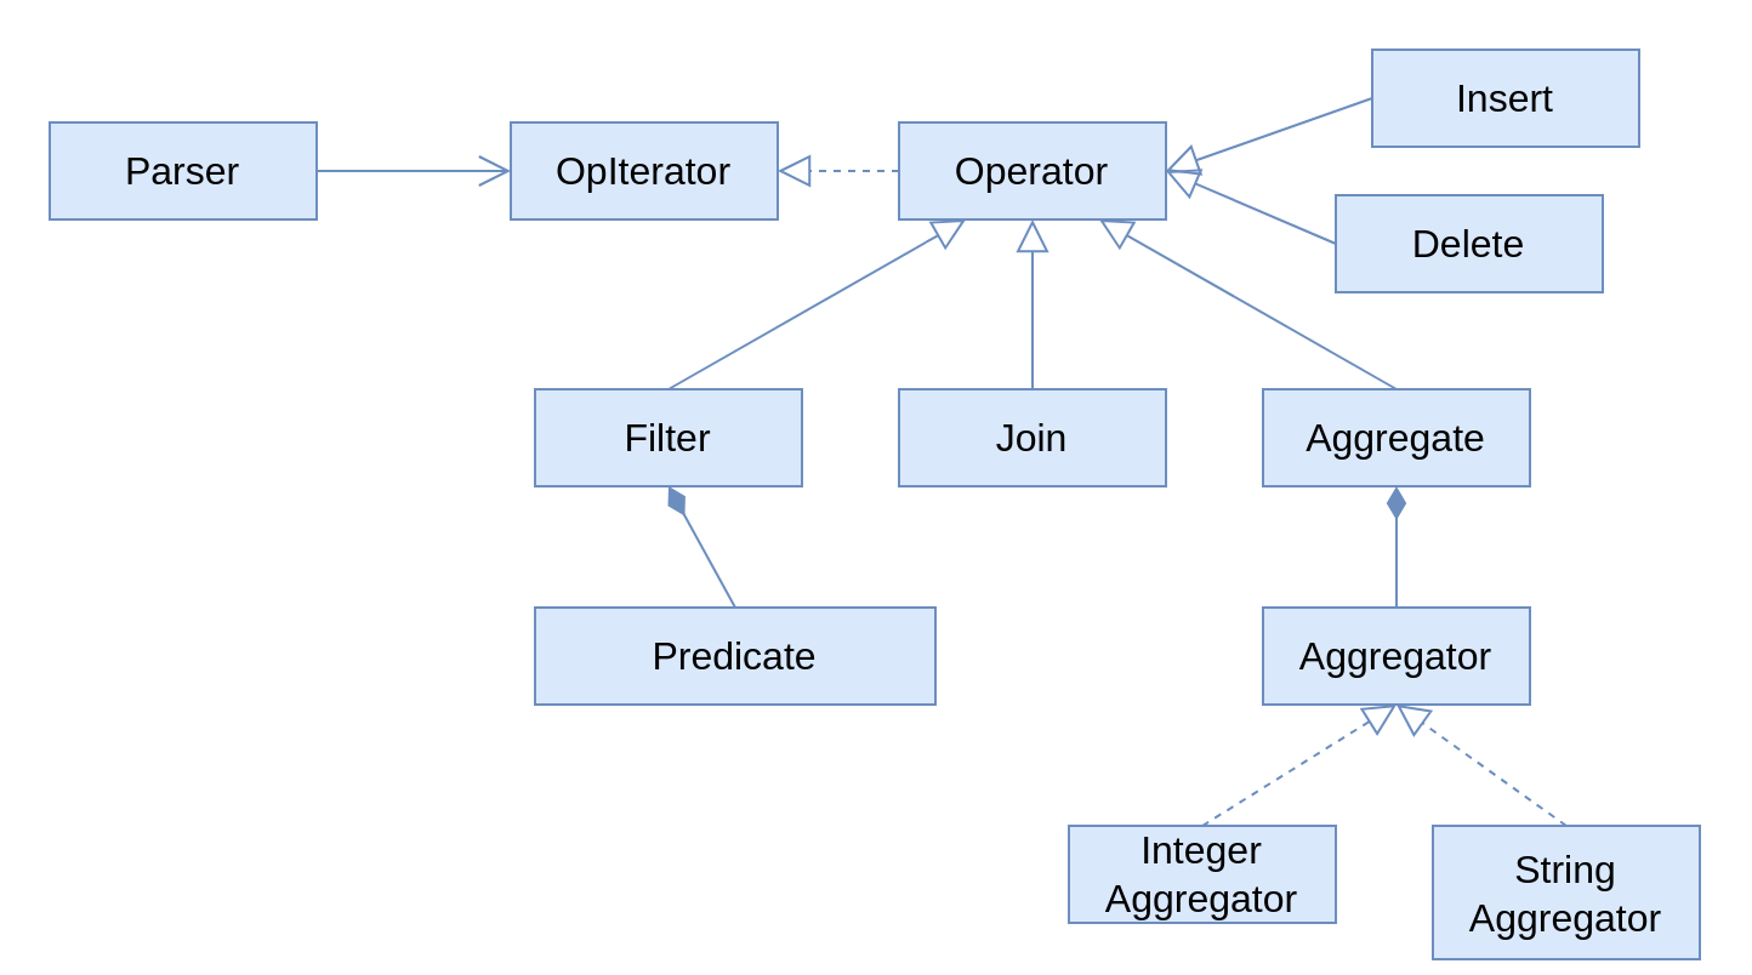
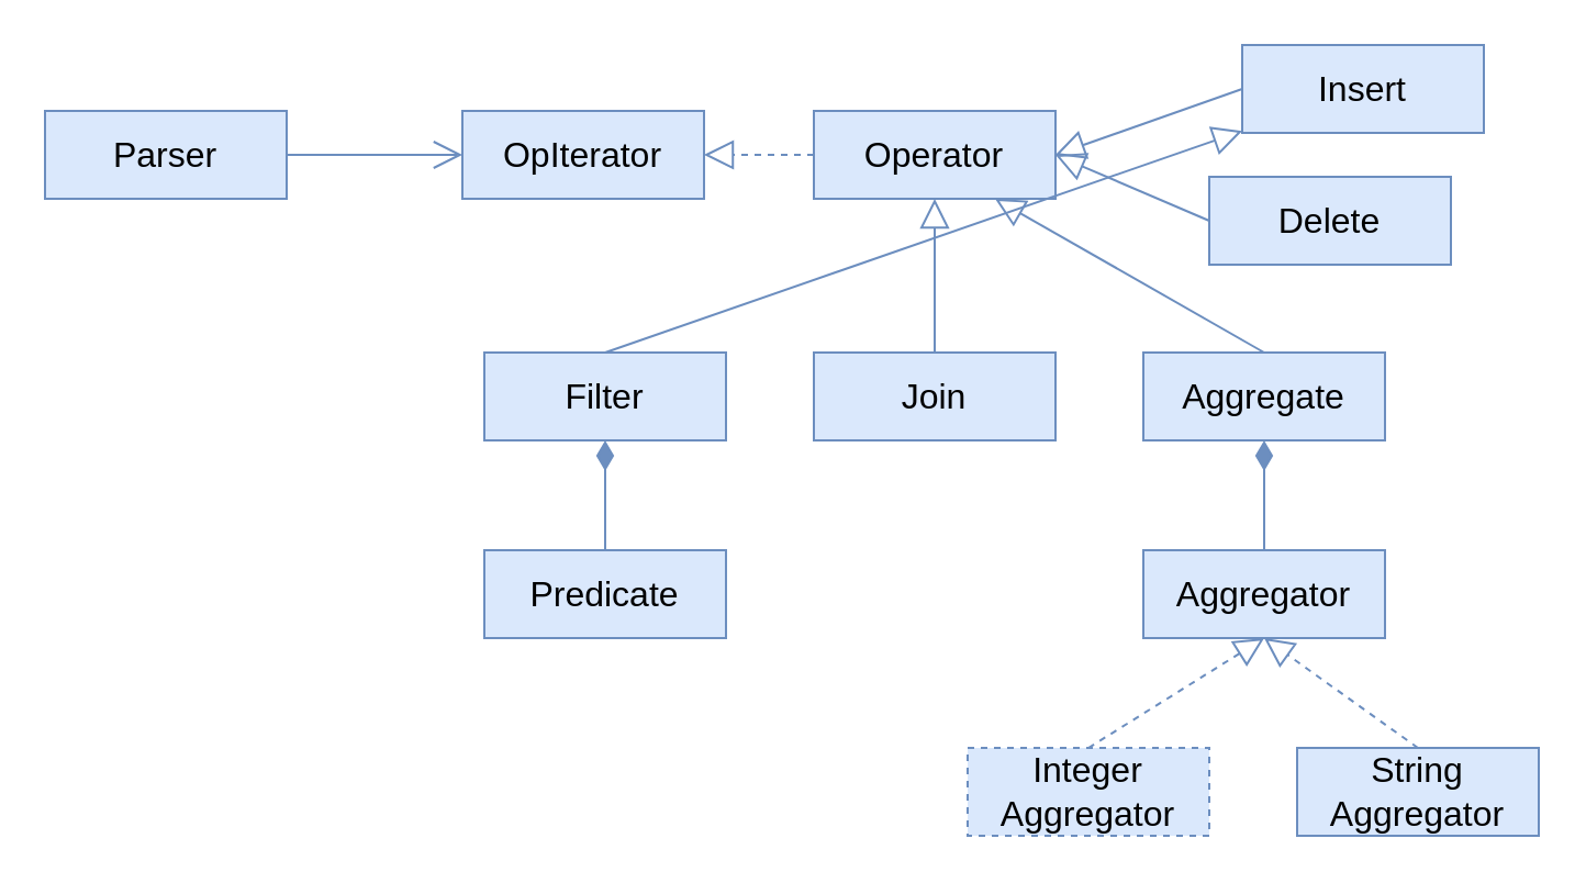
  <mxCell id="0" />
  <mxCell id="1" parent="0" />
  <mxCell id="2" value="Parser" style="rounded=0;whiteSpace=wrap;html=1;fontSize=16;fillColor=#dae8fc;strokeColor=#6c8ebf;" vertex="1" parent="1"><mxGeometry x="20" y="50" width="110" height="40" as="geometry" /></mxCell>
  <mxCell id="3" value="OpIterator" style="rounded=0;whiteSpace=wrap;html=1;fontSize=16;fillColor=#dae8fc;strokeColor=#6c8ebf;" vertex="1" parent="1"><mxGeometry x="210" y="50" width="110" height="40" as="geometry" /></mxCell>
  <mxCell id="4" value="Operator" style="rounded=0;whiteSpace=wrap;html=1;fontSize=16;fillColor=#dae8fc;strokeColor=#6c8ebf;" vertex="1" parent="1"><mxGeometry x="370" y="50" width="110" height="40" as="geometry" /></mxCell>
  <mxCell id="5" value="" style="endArrow=open;html=1;rounded=0;fontSize=16;endSize=11;strokeWidth=1;exitX=1;exitY=0.5;exitDx=0;exitDy=0;entryX=0;entryY=0.5;entryDx=0;entryDy=0;fillColor=#dae8fc;strokeColor=#6c8ebf;" edge="1" parent="1" source="2" target="3"><mxGeometry width="50" height="50" relative="1" as="geometry"><mxPoint x="130" y="-280" as="sourcePoint" /><mxPoint x="240" y="-85" as="targetPoint" /></mxGeometry></mxCell>
  <mxCell id="6" style="edgeStyle=orthogonalEdgeStyle;rounded=0;orthogonalLoop=1;jettySize=auto;html=1;exitX=0;exitY=0.5;exitDx=0;exitDy=0;dashed=1;fontSize=16;endArrow=block;endFill=0;endSize=11;strokeWidth=1;fillColor=#dae8fc;strokeColor=#6c8ebf;" edge="1" parent="1" source="4"><mxGeometry relative="1" as="geometry"><mxPoint x="295" y="-155" as="sourcePoint" /><mxPoint x="320" y="70" as="targetPoint" /></mxGeometry></mxCell>
  <mxCell id="7" value="Filter" style="rounded=0;whiteSpace=wrap;html=1;fontSize=16;fillColor=#dae8fc;strokeColor=#6c8ebf;" vertex="1" parent="1"><mxGeometry x="220" y="160" width="110" height="40" as="geometry" /></mxCell>
  <mxCell id="8" value="Join" style="rounded=0;whiteSpace=wrap;html=1;fontSize=16;fillColor=#dae8fc;strokeColor=#6c8ebf;" vertex="1" parent="1"><mxGeometry x="370" y="160" width="110" height="40" as="geometry" /></mxCell>
- <mxCell id="9" value="" style="endArrow=block;html=1;rounded=0;fontSize=16;endSize=11;strokeWidth=1;exitX=0.5;exitY=0;exitDx=0;exitDy=0;fillColor=#dae8fc;strokeColor=#6c8ebf;endFill=0;entryX=0.25;entryY=1;entryDx=0;entryDy=0;" edge="1" parent="1" source="7" target="4"><mxGeometry width="50" height="50" relative="1" as="geometry"><mxPoint x="140" y="80" as="sourcePoint" /><mxPoint x="220" y="80" as="targetPoint" /></mxGeometry></mxCell>
+ <mxCell id="9" value="" style="endArrow=block;html=1;rounded=0;fontSize=16;endSize=11;strokeWidth=1;exitX=0.5;exitY=0;exitDx=0;exitDy=0;fillColor=#dae8fc;strokeColor=#6c8ebf;endFill=0;" edge="1" parent="1" source="7" target="21"><mxGeometry width="50" height="50" relative="1" as="geometry"><mxPoint x="140" y="80" as="sourcePoint" /><mxPoint x="220" y="80" as="targetPoint" /></mxGeometry></mxCell>
  <mxCell id="10" value="" style="endArrow=block;html=1;rounded=0;fontSize=16;endSize=11;strokeWidth=1;exitX=0.5;exitY=0;exitDx=0;exitDy=0;entryX=0.5;entryY=1;entryDx=0;entryDy=0;fillColor=#dae8fc;strokeColor=#6c8ebf;endFill=0;" edge="1" parent="1" source="8" target="4"><mxGeometry width="50" height="50" relative="1" as="geometry"><mxPoint x="265" y="170" as="sourcePoint" /><mxPoint x="435" y="100" as="targetPoint" /></mxGeometry></mxCell>
  <mxCell id="11" value="Aggregate" style="rounded=0;whiteSpace=wrap;html=1;fontSize=16;fillColor=#dae8fc;strokeColor=#6c8ebf;" vertex="1" parent="1"><mxGeometry x="520" y="160" width="110" height="40" as="geometry" /></mxCell>
  <mxCell id="12" value="" style="endArrow=block;html=1;rounded=0;fontSize=16;endSize=11;strokeWidth=1;exitX=0.5;exitY=0;exitDx=0;exitDy=0;entryX=0.75;entryY=1;entryDx=0;entryDy=0;fillColor=#dae8fc;strokeColor=#6c8ebf;endFill=0;" edge="1" parent="1" source="11" target="4"><mxGeometry width="50" height="50" relative="1" as="geometry"><mxPoint x="405" y="170" as="sourcePoint" /><mxPoint x="435" y="100" as="targetPoint" /></mxGeometry></mxCell>
- <mxCell id="13" value="Predicate" style="rounded=0;whiteSpace=wrap;html=1;fontSize=16;fillColor=#dae8fc;strokeColor=#6c8ebf;" vertex="1" parent="1"><mxGeometry x="220" y="250" width="165" height="40" as="geometry" /></mxCell>
+ <mxCell id="13" value="Predicate" style="rounded=0;whiteSpace=wrap;html=1;fontSize=16;fillColor=#dae8fc;strokeColor=#6c8ebf;" vertex="1" parent="1"><mxGeometry x="220" y="250" width="110" height="40" as="geometry" /></mxCell>
  <mxCell id="14" value="" style="endArrow=diamondThin;html=1;rounded=0;fontSize=16;endSize=11;strokeWidth=1;exitX=0.5;exitY=0;exitDx=0;exitDy=0;entryX=0.5;entryY=1;entryDx=0;entryDy=0;endFill=1;fillColor=#dae8fc;strokeColor=#6c8ebf;" edge="1" parent="1" source="13" target="7"><mxGeometry width="50" height="50" relative="1" as="geometry"><mxPoint x="317.5" y="200" as="sourcePoint" /><mxPoint x="210" y="130" as="targetPoint" /></mxGeometry></mxCell>
  <mxCell id="15" value="Aggregator" style="rounded=0;whiteSpace=wrap;html=1;fontSize=16;fillColor=#dae8fc;strokeColor=#6c8ebf;" vertex="1" parent="1"><mxGeometry x="520" y="250" width="110" height="40" as="geometry" /></mxCell>
  <mxCell id="16" value="" style="endArrow=diamondThin;html=1;rounded=0;fontSize=16;endSize=11;strokeWidth=1;exitX=0.5;exitY=0;exitDx=0;exitDy=0;endFill=1;fillColor=#dae8fc;strokeColor=#6c8ebf;entryX=0.5;entryY=1;entryDx=0;entryDy=0;" edge="1" parent="1" source="15" target="11"><mxGeometry width="50" height="50" relative="1" as="geometry"><mxPoint x="435" y="260" as="sourcePoint" /><mxPoint x="435" y="210" as="targetPoint" /></mxGeometry></mxCell>
- <mxCell id="17" value="Integer&lt;br&gt;Aggregator" style="rounded=0;whiteSpace=wrap;html=1;fontSize=16;fillColor=#dae8fc;strokeColor=#6c8ebf;" vertex="1" parent="1"><mxGeometry x="440" y="340" width="110" height="40" as="geometry" /></mxCell>
- <mxCell id="18" value="String&lt;br&gt;Aggregator" style="rounded=0;whiteSpace=wrap;html=1;fontSize=16;fillColor=#dae8fc;strokeColor=#6c8ebf;" vertex="1" parent="1"><mxGeometry x="590" y="340" width="110" height="55" as="geometry" /></mxCell>
+ <mxCell id="17" value="Integer&lt;br&gt;Aggregator" style="rounded=0;whiteSpace=wrap;html=1;fontSize=16;fillColor=#dae8fc;strokeColor=#6c8ebf;dashed=1;" vertex="1" parent="1"><mxGeometry x="440" y="340" width="110" height="40" as="geometry" /></mxCell>
+ <mxCell id="18" value="String&lt;br&gt;Aggregator" style="rounded=0;whiteSpace=wrap;html=1;fontSize=16;fillColor=#dae8fc;strokeColor=#6c8ebf;" vertex="1" parent="1"><mxGeometry x="590" y="340" width="110" height="40" as="geometry" /></mxCell>
  <mxCell id="19" value="" style="endArrow=block;html=1;rounded=0;fontSize=16;endSize=11;strokeWidth=1;exitX=0.5;exitY=0;exitDx=0;exitDy=0;fillColor=#dae8fc;strokeColor=#6c8ebf;endFill=0;entryX=0.5;entryY=1;entryDx=0;entryDy=0;dashed=1;" edge="1" parent="1" source="17" target="15"><mxGeometry width="50" height="50" relative="1" as="geometry"><mxPoint x="285" y="170" as="sourcePoint" /><mxPoint x="407.5" y="100" as="targetPoint" /></mxGeometry></mxCell>
  <mxCell id="20" value="" style="endArrow=block;html=1;rounded=0;fontSize=16;endSize=11;strokeWidth=1;exitX=0.5;exitY=0;exitDx=0;exitDy=0;fillColor=#dae8fc;strokeColor=#6c8ebf;endFill=0;entryX=0.5;entryY=1;entryDx=0;entryDy=0;dashed=1;" edge="1" parent="1" source="18" target="15"><mxGeometry width="50" height="50" relative="1" as="geometry"><mxPoint x="485" y="350" as="sourcePoint" /><mxPoint x="585" y="300" as="targetPoint" /></mxGeometry></mxCell>
  <mxCell id="21" value="Insert" style="rounded=0;whiteSpace=wrap;html=1;fontSize=16;fillColor=#dae8fc;strokeColor=#6c8ebf;" vertex="1" parent="1"><mxGeometry x="565" y="20" width="110" height="40" as="geometry" /></mxCell>
  <mxCell id="22" value="Delete" style="rounded=0;whiteSpace=wrap;html=1;fontSize=16;fillColor=#dae8fc;strokeColor=#6c8ebf;" vertex="1" parent="1"><mxGeometry x="550" y="80" width="110" height="40" as="geometry" /></mxCell>
  <mxCell id="23" value="" style="endArrow=block;html=1;rounded=0;fontSize=16;endSize=11;strokeWidth=1;exitX=0;exitY=0.5;exitDx=0;exitDy=0;entryX=1;entryY=0.5;entryDx=0;entryDy=0;fillColor=#dae8fc;strokeColor=#6c8ebf;endFill=0;" edge="1" parent="1" source="21" target="4"><mxGeometry width="50" height="50" relative="1" as="geometry"><mxPoint x="585" y="170" as="sourcePoint" /><mxPoint x="462.5" y="100" as="targetPoint" /></mxGeometry></mxCell>
  <mxCell id="24" value="" style="endArrow=block;html=1;rounded=0;fontSize=16;endSize=11;strokeWidth=1;exitX=0;exitY=0.5;exitDx=0;exitDy=0;entryX=1;entryY=0.5;entryDx=0;entryDy=0;fillColor=#dae8fc;strokeColor=#6c8ebf;endFill=0;" edge="1" parent="1" source="22" target="4"><mxGeometry width="50" height="50" relative="1" as="geometry"><mxPoint x="560" y="45" as="sourcePoint" /><mxPoint x="490" y="80" as="targetPoint" /></mxGeometry></mxCell>
